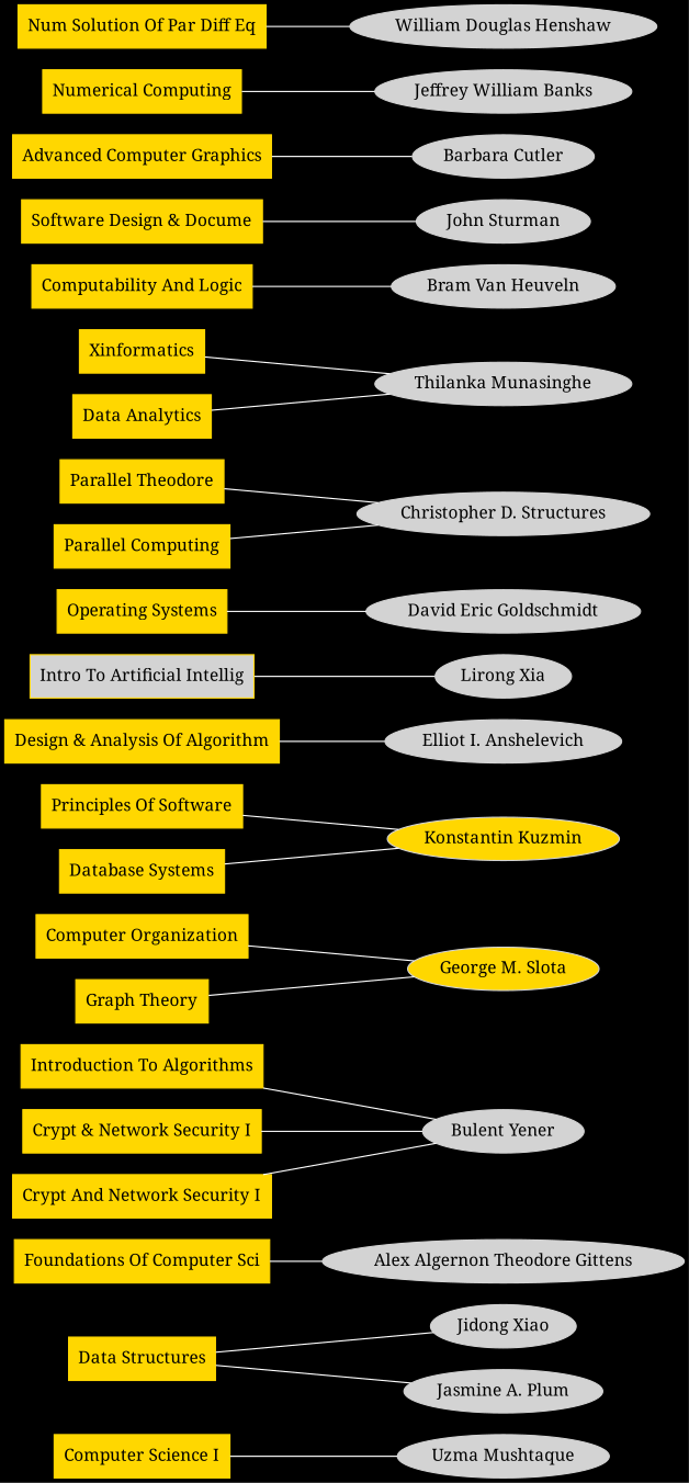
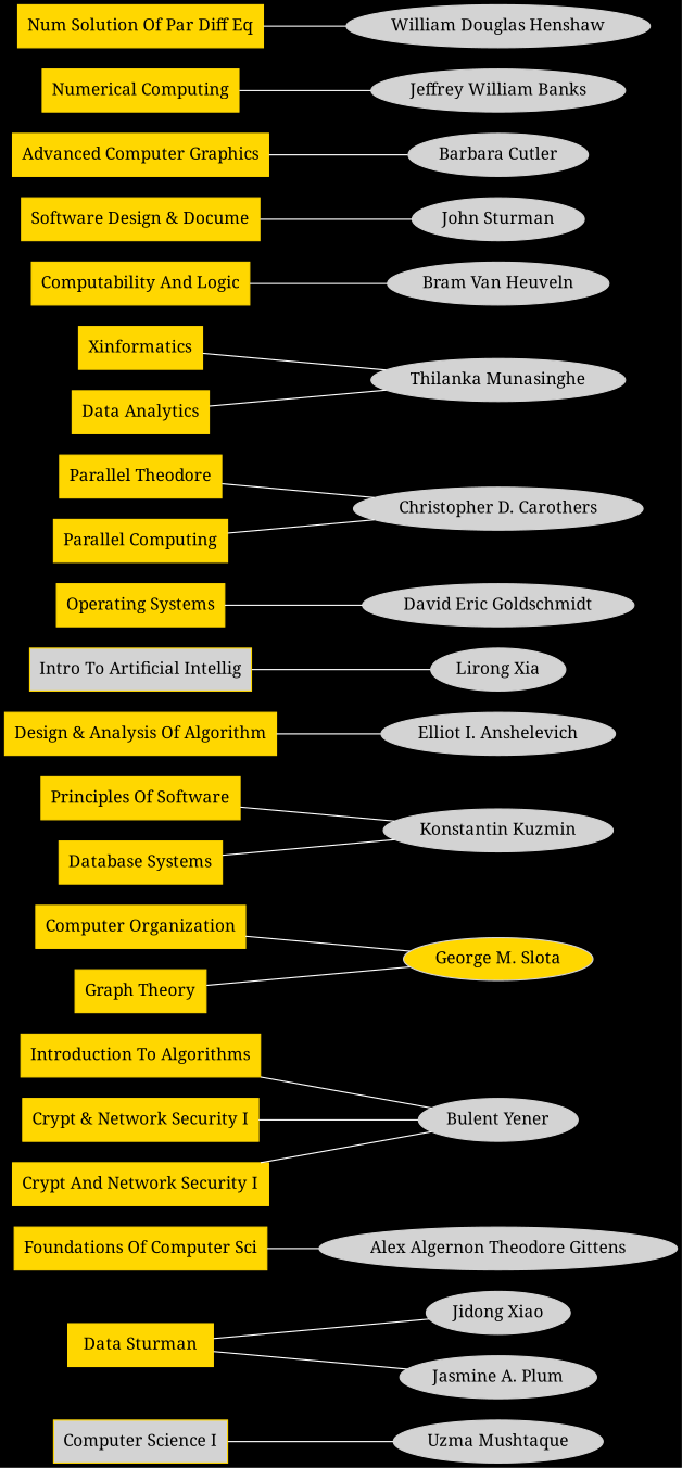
  graph {
    bgcolor=black
    fontname="Noto Serif"
    rankdir=LR
    scale=0.5
    node [color=gold fontname="Noto Serif" shape=box style=filled]
    edge [color=white fontname="Noto Serif"]
    "Uzma Mushtaque" [color=lightgrey shape=ellipse]
-   "Computer Science I"
+   "Computer Science I" [fillcolor=lightgrey]
    "Jidong Xiao" [color=lightgrey shape=ellipse]
-   "Data Structures"
+   "Data Structures" [label="Data Sturman"]
    "Jasmine A. Plum" [color=lightgrey shape=ellipse]
    "Alex Algernon Theodore Gittens" [color=lightgrey shape=ellipse]
    "Foundations Of Computer Sci"
    "Bulent Yener" [color=lightgrey shape=ellipse]
    "Introduction To Algorithms"
    "George M. Slota" [color=lightgrey fillcolor=gold shape=ellipse]
    "Computer Organization"
-   "Konstantin Kuzmin" [color=lightgrey shape=ellipse fillcolor=gold]
+   "Konstantin Kuzmin" [color=lightgrey shape=ellipse]
    "Principles Of Software"
    "Elliot I. Anshelevich" [color=lightgrey shape=ellipse]
    "Design & Analysis Of Algorithm"
    "Intro To Artificial Intellig" [fillcolor=lightgrey]
    "Lirong Xia" [color=lightgrey shape=ellipse]
    "David Eric Goldschmidt" [color=lightgrey shape=ellipse]
    "Operating Systems"
    "Crypt & Network Security I"
    "Graph Theory"
    n22 [label="Parallel Theodore"]
-   "Christopher D. Carothers" [color=lightgrey shape=ellipse label="Christopher D. Structures"]
+   "Christopher D. Carothers" [color=lightgrey shape=ellipse]
    "Database Systems"
    "Thilanka Munasinghe" [color=lightgrey shape=ellipse]
    Xinformatics
    "Bram Van Heuveln" [color=lightgrey shape=ellipse]
    "Computability And Logic"
    "John Sturman" [color=lightgrey shape=ellipse]
    "Software Design & Docume"
    "Barbara Cutler" [color=lightgrey shape=ellipse]
    "Advanced Computer Graphics"
    "Data Analytics"
    "Jeffrey William Banks" [color=lightgrey shape=ellipse]
    "Numerical Computing"
    "Crypt And Network Security I"
    "Parallel Computing"
    "William Douglas Henshaw" [color=lightgrey shape=ellipse]
    "Num Solution Of Par Diff Eq"
    "Computer Science I" -- "Uzma Mushtaque"
    "Data Structures" -- "Jidong Xiao"
    "Data Structures" -- "Jasmine A. Plum"
    "Foundations Of Computer Sci" -- "Alex Algernon Theodore Gittens"
    "Introduction To Algorithms" -- "Bulent Yener"
    "Computer Organization" -- "George M. Slota"
    "Principles Of Software" -- "Konstantin Kuzmin"
    "Design & Analysis Of Algorithm" -- "Elliot I. Anshelevich"
    "Intro To Artificial Intellig" -- "Lirong Xia"
    "Operating Systems" -- "David Eric Goldschmidt"
    "Crypt & Network Security I" -- "Bulent Yener"
    "Graph Theory" -- "George M. Slota"
    n22 -- "Christopher D. Carothers"
    "Database Systems" -- "Konstantin Kuzmin"
    Xinformatics -- "Thilanka Munasinghe"
    "Computability And Logic" -- "Bram Van Heuveln"
    "Software Design & Docume" -- "John Sturman"
    "Advanced Computer Graphics" -- "Barbara Cutler"
    "Data Analytics" -- "Thilanka Munasinghe"
    "Numerical Computing" -- "Jeffrey William Banks"
    "Crypt And Network Security I" -- "Bulent Yener"
    "Parallel Computing" -- "Christopher D. Carothers"
    "Num Solution Of Par Diff Eq" -- "William Douglas Henshaw"
  }
